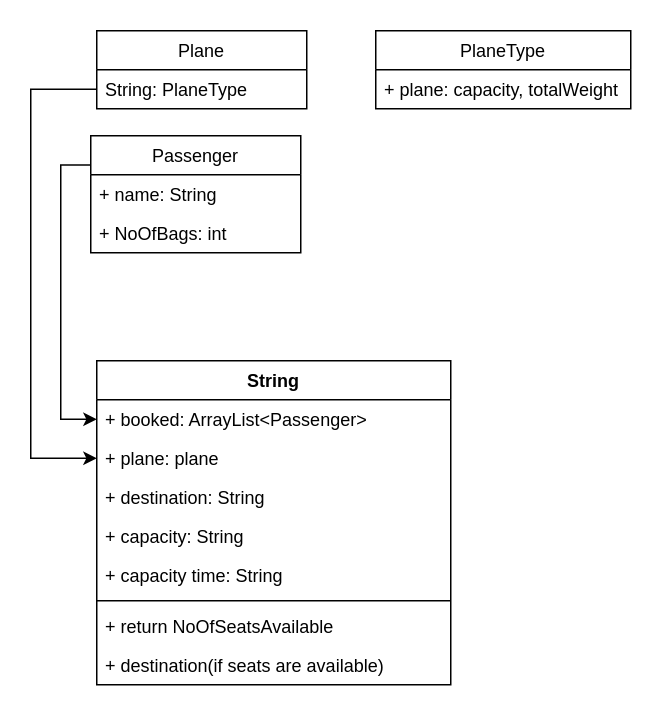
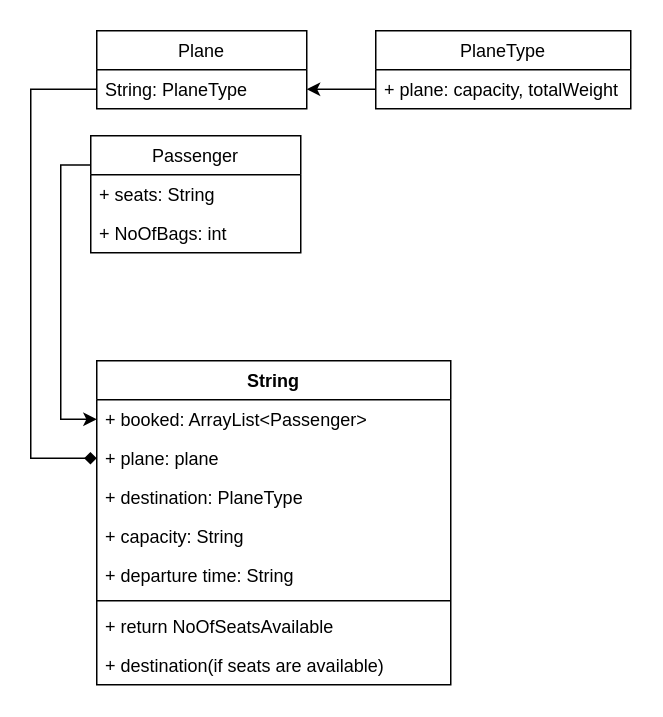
  <mxCell id="0" />
  <mxCell id="1" parent="0" />
  <mxCell id="2" value="Plane" style="swimlane;fontStyle=0;childLayout=stackLayout;horizontal=1;startSize=26;fillColor=none;horizontalStack=0;resizeParent=1;resizeParentMax=0;resizeLast=0;collapsible=1;marginBottom=0;" vertex="1" parent="1"><mxGeometry x="64" y="20" width="140" height="52" as="geometry" /></mxCell>
  <mxCell id="3" value="String: PlaneType" style="text;strokeColor=none;fillColor=none;align=left;verticalAlign=top;spacingLeft=4;spacingRight=4;overflow=hidden;rotatable=0;points=[[0,0.5],[1,0.5]];portConstraint=eastwest;" vertex="1" parent="2"><mxGeometry y="26" width="140" height="26" as="geometry" /></mxCell>
  <mxCell id="4" value="PlaneType" style="swimlane;fontStyle=0;childLayout=stackLayout;horizontal=1;startSize=26;fillColor=none;horizontalStack=0;resizeParent=1;resizeParentMax=0;resizeLast=0;collapsible=1;marginBottom=0;" vertex="1" parent="1"><mxGeometry x="250" y="20" width="170" height="52" as="geometry" /></mxCell>
  <mxCell id="5" value="+ plane: capacity, totalWeight" style="text;strokeColor=none;fillColor=none;align=left;verticalAlign=top;spacingLeft=4;spacingRight=4;overflow=hidden;rotatable=0;points=[[0,0.5],[1,0.5]];portConstraint=eastwest;" vertex="1" parent="4"><mxGeometry y="26" width="170" height="26" as="geometry" /></mxCell>
+ <mxCell id="6" style="edgeStyle=orthogonalEdgeStyle;rounded=0;orthogonalLoop=1;jettySize=auto;html=1;exitX=0;exitY=0.5;exitDx=0;exitDy=0;entryX=1;entryY=0.5;entryDx=0;entryDy=0;" edge="1" parent="1" source="5" target="3"><mxGeometry relative="1" as="geometry" /></mxCell>
  <mxCell id="7" value="String" style="swimlane;fontStyle=1;align=center;verticalAlign=top;childLayout=stackLayout;horizontal=1;startSize=26;horizontalStack=0;resizeParent=1;resizeParentMax=0;resizeLast=0;collapsible=1;marginBottom=0;" vertex="1" parent="1"><mxGeometry x="64" y="240" width="236" height="216" as="geometry" /></mxCell>
  <mxCell id="8" value="+ booked: ArrayList&lt;Passenger&gt;&#10;" style="text;strokeColor=none;fillColor=none;align=left;verticalAlign=top;spacingLeft=4;spacingRight=4;overflow=hidden;rotatable=0;points=[[0,0.5],[1,0.5]];portConstraint=eastwest;" vertex="1" parent="7"><mxGeometry y="26" width="236" height="26" as="geometry" /></mxCell>
  <mxCell id="9" value="+ plane: plane" style="text;strokeColor=none;fillColor=none;align=left;verticalAlign=top;spacingLeft=4;spacingRight=4;overflow=hidden;rotatable=0;points=[[0,0.5],[1,0.5]];portConstraint=eastwest;" vertex="1" parent="7"><mxGeometry y="52" width="236" height="26" as="geometry" /></mxCell>
- <mxCell id="10" value="+ destination: String" style="text;strokeColor=none;fillColor=none;align=left;verticalAlign=top;spacingLeft=4;spacingRight=4;overflow=hidden;rotatable=0;points=[[0,0.5],[1,0.5]];portConstraint=eastwest;" vertex="1" parent="7"><mxGeometry y="78" width="236" height="26" as="geometry" /></mxCell>
+ <mxCell id="10" value="+ destination: PlaneType" style="text;strokeColor=none;fillColor=none;align=left;verticalAlign=top;spacingLeft=4;spacingRight=4;overflow=hidden;rotatable=0;points=[[0,0.5],[1,0.5]];portConstraint=eastwest;" vertex="1" parent="7"><mxGeometry y="78" width="236" height="26" as="geometry" /></mxCell>
  <mxCell id="11" value="+ capacity: String" style="text;strokeColor=none;fillColor=none;align=left;verticalAlign=top;spacingLeft=4;spacingRight=4;overflow=hidden;rotatable=0;points=[[0,0.5],[1,0.5]];portConstraint=eastwest;" vertex="1" parent="7"><mxGeometry y="104" width="236" height="26" as="geometry" /></mxCell>
- <mxCell id="12" value="+ capacity time: String" style="text;strokeColor=none;fillColor=none;align=left;verticalAlign=top;spacingLeft=4;spacingRight=4;overflow=hidden;rotatable=0;points=[[0,0.5],[1,0.5]];portConstraint=eastwest;" vertex="1" parent="7"><mxGeometry y="130" width="236" height="26" as="geometry" /></mxCell>
+ <mxCell id="12" value="+ departure time: String" style="text;strokeColor=none;fillColor=none;align=left;verticalAlign=top;spacingLeft=4;spacingRight=4;overflow=hidden;rotatable=0;points=[[0,0.5],[1,0.5]];portConstraint=eastwest;" vertex="1" parent="7"><mxGeometry y="130" width="236" height="26" as="geometry" /></mxCell>
  <mxCell id="13" value="" style="line;strokeWidth=1;fillColor=none;align=left;verticalAlign=middle;spacingTop=-1;spacingLeft=3;spacingRight=3;rotatable=0;labelPosition=right;points=[];portConstraint=eastwest;" vertex="1" parent="7"><mxGeometry y="156" width="236" height="8" as="geometry" /></mxCell>
  <mxCell id="14" value="+ return NoOfSeatsAvailable" style="text;strokeColor=none;fillColor=none;align=left;verticalAlign=top;spacingLeft=4;spacingRight=4;overflow=hidden;rotatable=0;points=[[0,0.5],[1,0.5]];portConstraint=eastwest;" vertex="1" parent="7"><mxGeometry y="164" width="236" height="26" as="geometry" /></mxCell>
  <mxCell id="15" value="+ destination(if seats are available)" style="text;strokeColor=none;fillColor=none;align=left;verticalAlign=top;spacingLeft=4;spacingRight=4;overflow=hidden;rotatable=0;points=[[0,0.5],[1,0.5]];portConstraint=eastwest;" vertex="1" parent="7"><mxGeometry y="190" width="236" height="26" as="geometry" /></mxCell>
  <mxCell id="16" style="edgeStyle=orthogonalEdgeStyle;rounded=0;orthogonalLoop=1;jettySize=auto;html=1;exitX=0;exitY=0.25;exitDx=0;exitDy=0;entryX=0;entryY=0.5;entryDx=0;entryDy=0;" edge="1" parent="1" source="17" target="8"><mxGeometry relative="1" as="geometry" /></mxCell>
  <mxCell id="17" value="Passenger" style="swimlane;fontStyle=0;childLayout=stackLayout;horizontal=1;startSize=26;fillColor=none;horizontalStack=0;resizeParent=1;resizeParentMax=0;resizeLast=0;collapsible=1;marginBottom=0;" vertex="1" parent="1"><mxGeometry x="60" y="90" width="140" height="78" as="geometry" /></mxCell>
- <mxCell id="18" value="+ name: String" style="text;strokeColor=none;fillColor=none;align=left;verticalAlign=top;spacingLeft=4;spacingRight=4;overflow=hidden;rotatable=0;points=[[0,0.5],[1,0.5]];portConstraint=eastwest;" vertex="1" parent="17"><mxGeometry y="26" width="140" height="26" as="geometry" /></mxCell>
+ <mxCell id="18" value="+ seats: String" style="text;strokeColor=none;fillColor=none;align=left;verticalAlign=top;spacingLeft=4;spacingRight=4;overflow=hidden;rotatable=0;points=[[0,0.5],[1,0.5]];portConstraint=eastwest;" vertex="1" parent="17"><mxGeometry y="26" width="140" height="26" as="geometry" /></mxCell>
  <mxCell id="19" value="+ NoOfBags: int" style="text;strokeColor=none;fillColor=none;align=left;verticalAlign=top;spacingLeft=4;spacingRight=4;overflow=hidden;rotatable=0;points=[[0,0.5],[1,0.5]];portConstraint=eastwest;" vertex="1" parent="17"><mxGeometry y="52" width="140" height="26" as="geometry" /></mxCell>
- <mxCell id="20" style="edgeStyle=orthogonalEdgeStyle;rounded=0;orthogonalLoop=1;jettySize=auto;html=1;exitX=0;exitY=0.5;exitDx=0;exitDy=0;entryX=0;entryY=0.5;entryDx=0;entryDy=0;" edge="1" parent="1" source="3" target="9"><mxGeometry relative="1" as="geometry"><Array as="points"><mxPoint x="20" y="59" /><mxPoint x="20" y="305" /></Array></mxGeometry></mxCell>
+ <mxCell id="20" style="edgeStyle=orthogonalEdgeStyle;rounded=0;orthogonalLoop=1;jettySize=auto;html=1;exitX=0;exitY=0.5;exitDx=0;exitDy=0;entryX=0;entryY=0.5;entryDx=0;entryDy=0;endArrow=diamond;" edge="1" parent="1" source="3" target="9"><mxGeometry relative="1" as="geometry"><Array as="points"><mxPoint x="20" y="59" /><mxPoint x="20" y="305" /></Array></mxGeometry></mxCell>
